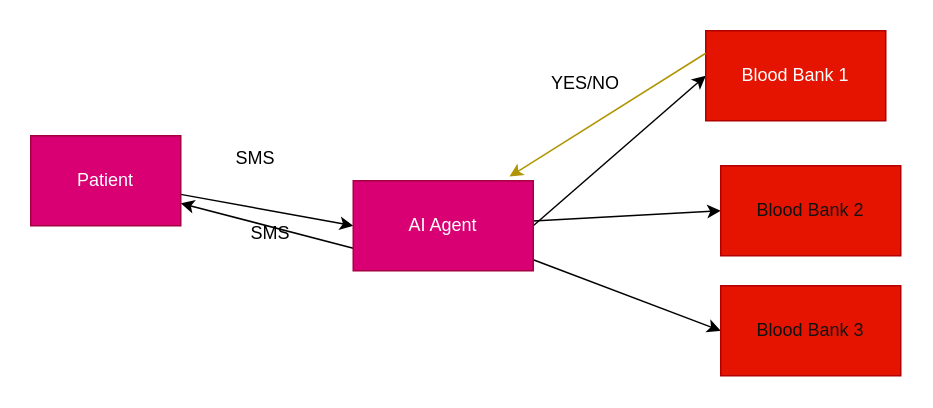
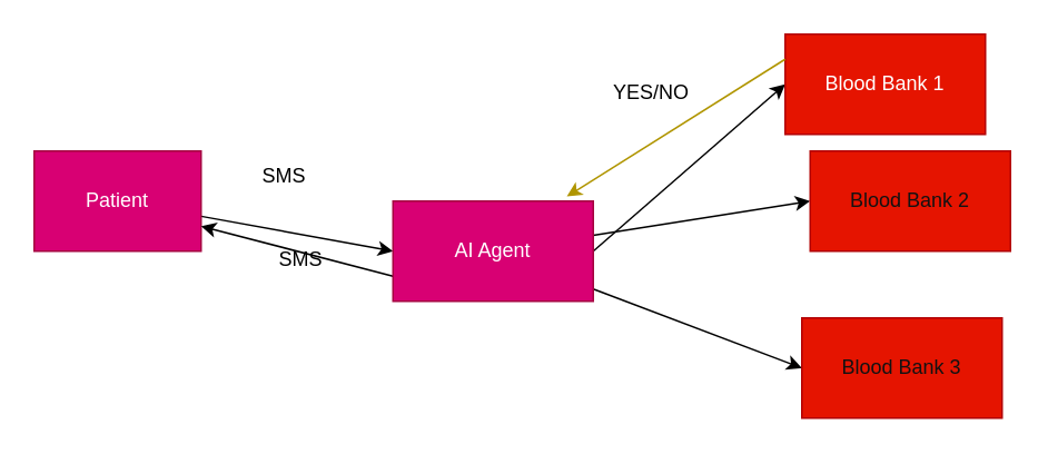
  <mxCell id="0" />
  <mxCell id="1" parent="0" />
  <mxCell id="2" style="edgeStyle=none;html=1;entryX=0;entryY=0.5;entryDx=0;entryDy=0;" edge="1" parent="1" source="3" target="8"><mxGeometry relative="1" as="geometry" /></mxCell>
  <mxCell id="3" value="Patient" style="whiteSpace=wrap;html=1;fillColor=#d80073;fontColor=#ffffff;strokeColor=#A50040;" vertex="1" parent="1"><mxGeometry x="20" y="90" width="100" height="60" as="geometry" /></mxCell>
  <mxCell id="4" style="edgeStyle=none;html=1;exitX=1;exitY=0.5;exitDx=0;exitDy=0;entryX=0;entryY=0.5;entryDx=0;entryDy=0;" edge="1" parent="1" source="8" target="9"><mxGeometry relative="1" as="geometry" /></mxCell>
  <mxCell id="5" style="edgeStyle=none;html=1;entryX=0;entryY=0.5;entryDx=0;entryDy=0;" edge="1" parent="1" source="8" target="10"><mxGeometry relative="1" as="geometry" /></mxCell>
  <mxCell id="6" style="edgeStyle=none;html=1;entryX=0;entryY=0.5;entryDx=0;entryDy=0;" edge="1" parent="1" source="8" target="11"><mxGeometry relative="1" as="geometry" /></mxCell>
  <mxCell id="7" style="edgeStyle=none;html=1;entryX=1;entryY=0.75;entryDx=0;entryDy=0;exitX=0;exitY=0.75;exitDx=0;exitDy=0;" edge="1" parent="1" source="8" target="3"><mxGeometry relative="1" as="geometry" /></mxCell>
  <mxCell id="8" value="AI Agent" style="whiteSpace=wrap;html=1;fillColor=#d80073;fontColor=#ffffff;strokeColor=#A50040;" vertex="1" parent="1"><mxGeometry x="235" y="120" width="120" height="60" as="geometry" /></mxCell>
  <mxCell id="9" value="Blood Bank 1" style="whiteSpace=wrap;html=1;fillColor=#e51400;fontColor=#ffffff;strokeColor=#B20000;" vertex="1" parent="1"><mxGeometry x="470" y="20" width="120" height="60" as="geometry" /></mxCell>
- <mxCell id="10" value="&lt;span&gt;&lt;font style=&quot;color: light-dark(rgb(18, 18, 18), rgb(0, 0, 0));&quot;&gt;Blood Bank 2&lt;/font&gt;&lt;/span&gt;" style="whiteSpace=wrap;html=1;fillColor=#e51400;fontColor=#ffffff;strokeColor=#B20000;" vertex="1" parent="1"><mxGeometry x="480" y="110" width="120" height="60" as="geometry" /></mxCell>
+ <mxCell id="10" value="&lt;span&gt;&lt;font style=&quot;color: light-dark(rgb(18, 18, 18), rgb(0, 0, 0));&quot;&gt;Blood Bank 2&lt;/font&gt;&lt;/span&gt;" style="whiteSpace=wrap;html=1;fillColor=#e51400;fontColor=#ffffff;strokeColor=#B20000;" vertex="1" parent="1"><mxGeometry x="485" y="90" width="120" height="60" as="geometry" /></mxCell>
  <mxCell id="11" value="&lt;span&gt;&lt;font style=&quot;color: light-dark(rgb(18, 18, 18), rgb(0, 0, 0));&quot;&gt;Blood Bank 3&lt;/font&gt;&lt;/span&gt;" style="whiteSpace=wrap;html=1;fillColor=#e51400;fontColor=#ffffff;strokeColor=#B20000;" vertex="1" parent="1"><mxGeometry x="480" y="190" width="120" height="60" as="geometry" /></mxCell>
  <mxCell id="12" value="SMS" style="text;strokeColor=none;align=center;fillColor=none;html=1;verticalAlign=middle;whiteSpace=wrap;rounded=0;" vertex="1" parent="1"><mxGeometry x="150" y="140" width="60" height="30" as="geometry" /></mxCell>
  <mxCell id="13" value="SMS" style="text;strokeColor=none;align=center;fillColor=none;html=1;verticalAlign=middle;whiteSpace=wrap;rounded=0;" vertex="1" parent="1"><mxGeometry x="140" y="90" width="60" height="30" as="geometry" /></mxCell>
  <mxCell id="14" style="edgeStyle=none;html=1;entryX=0.868;entryY=-0.046;entryDx=0;entryDy=0;entryPerimeter=0;exitX=0;exitY=0.25;exitDx=0;exitDy=0;fillColor=#e3c800;strokeColor=#B09500;" edge="1" parent="1" source="9" target="8"><mxGeometry relative="1" as="geometry" /></mxCell>
  <mxCell id="15" value="YES/NO" style="text;strokeColor=none;align=center;fillColor=none;html=1;verticalAlign=middle;whiteSpace=wrap;rounded=0;" vertex="1" parent="1"><mxGeometry x="360" y="40" width="60" height="30" as="geometry" /></mxCell>
